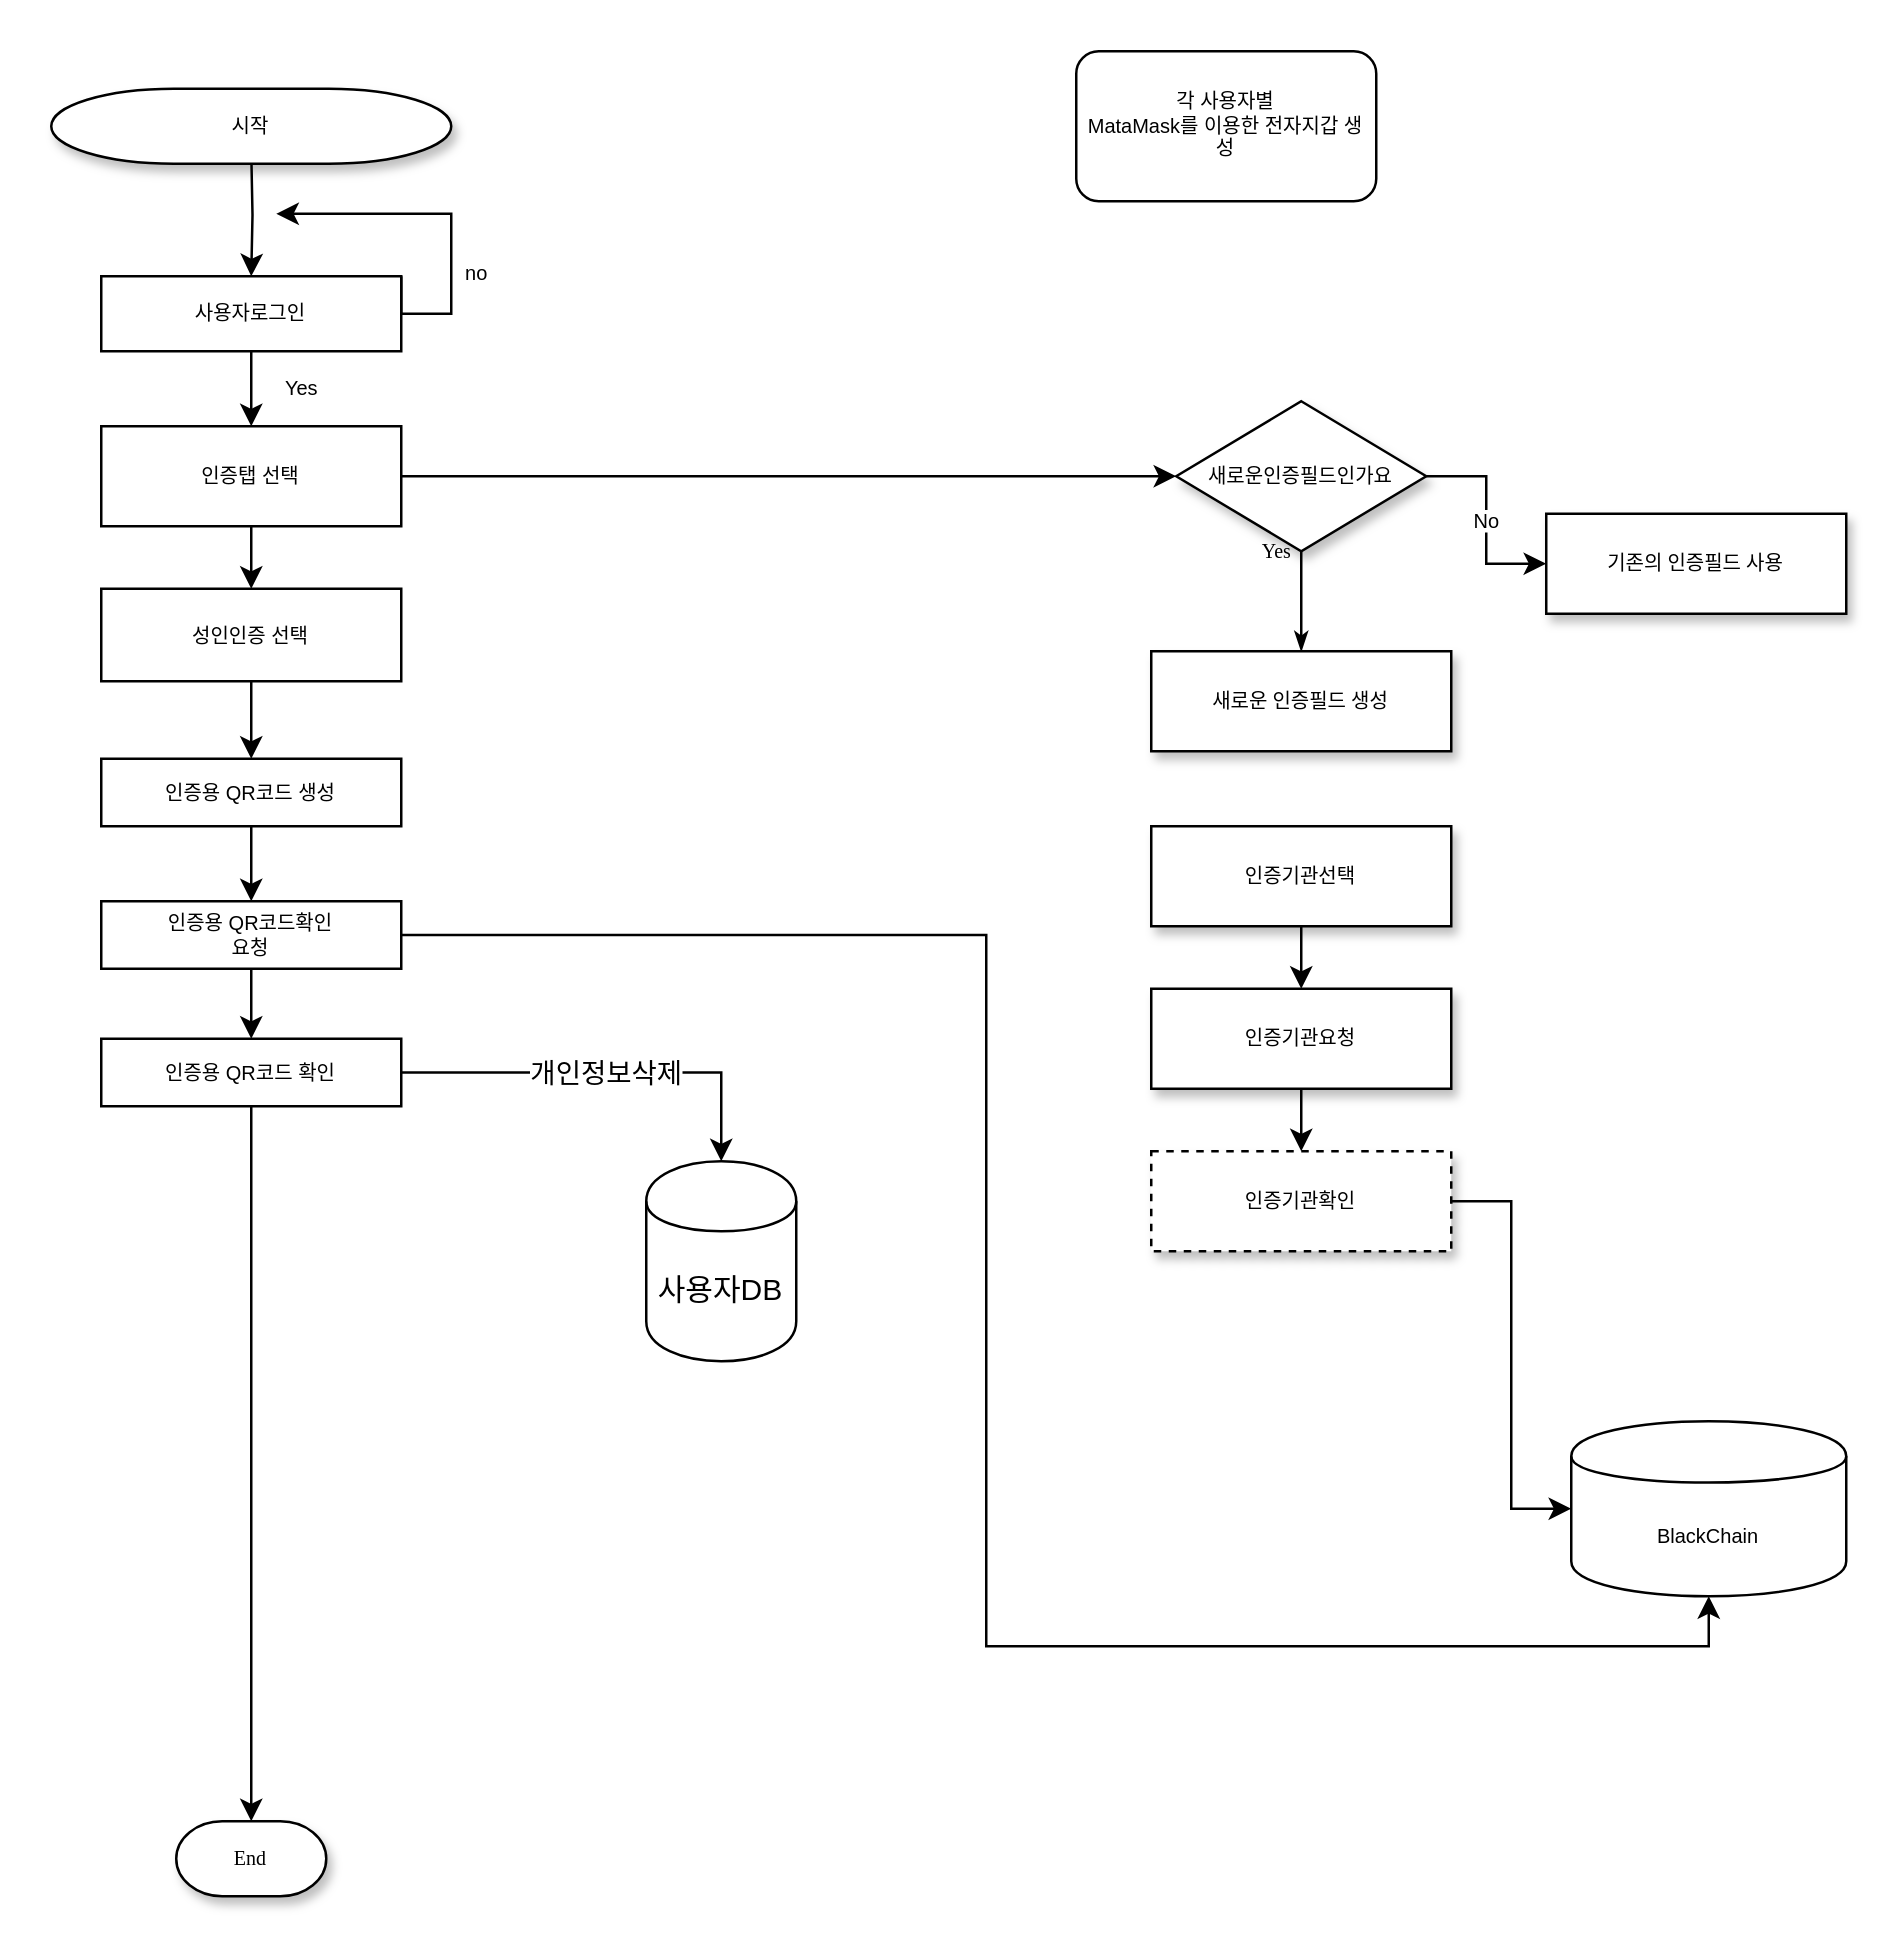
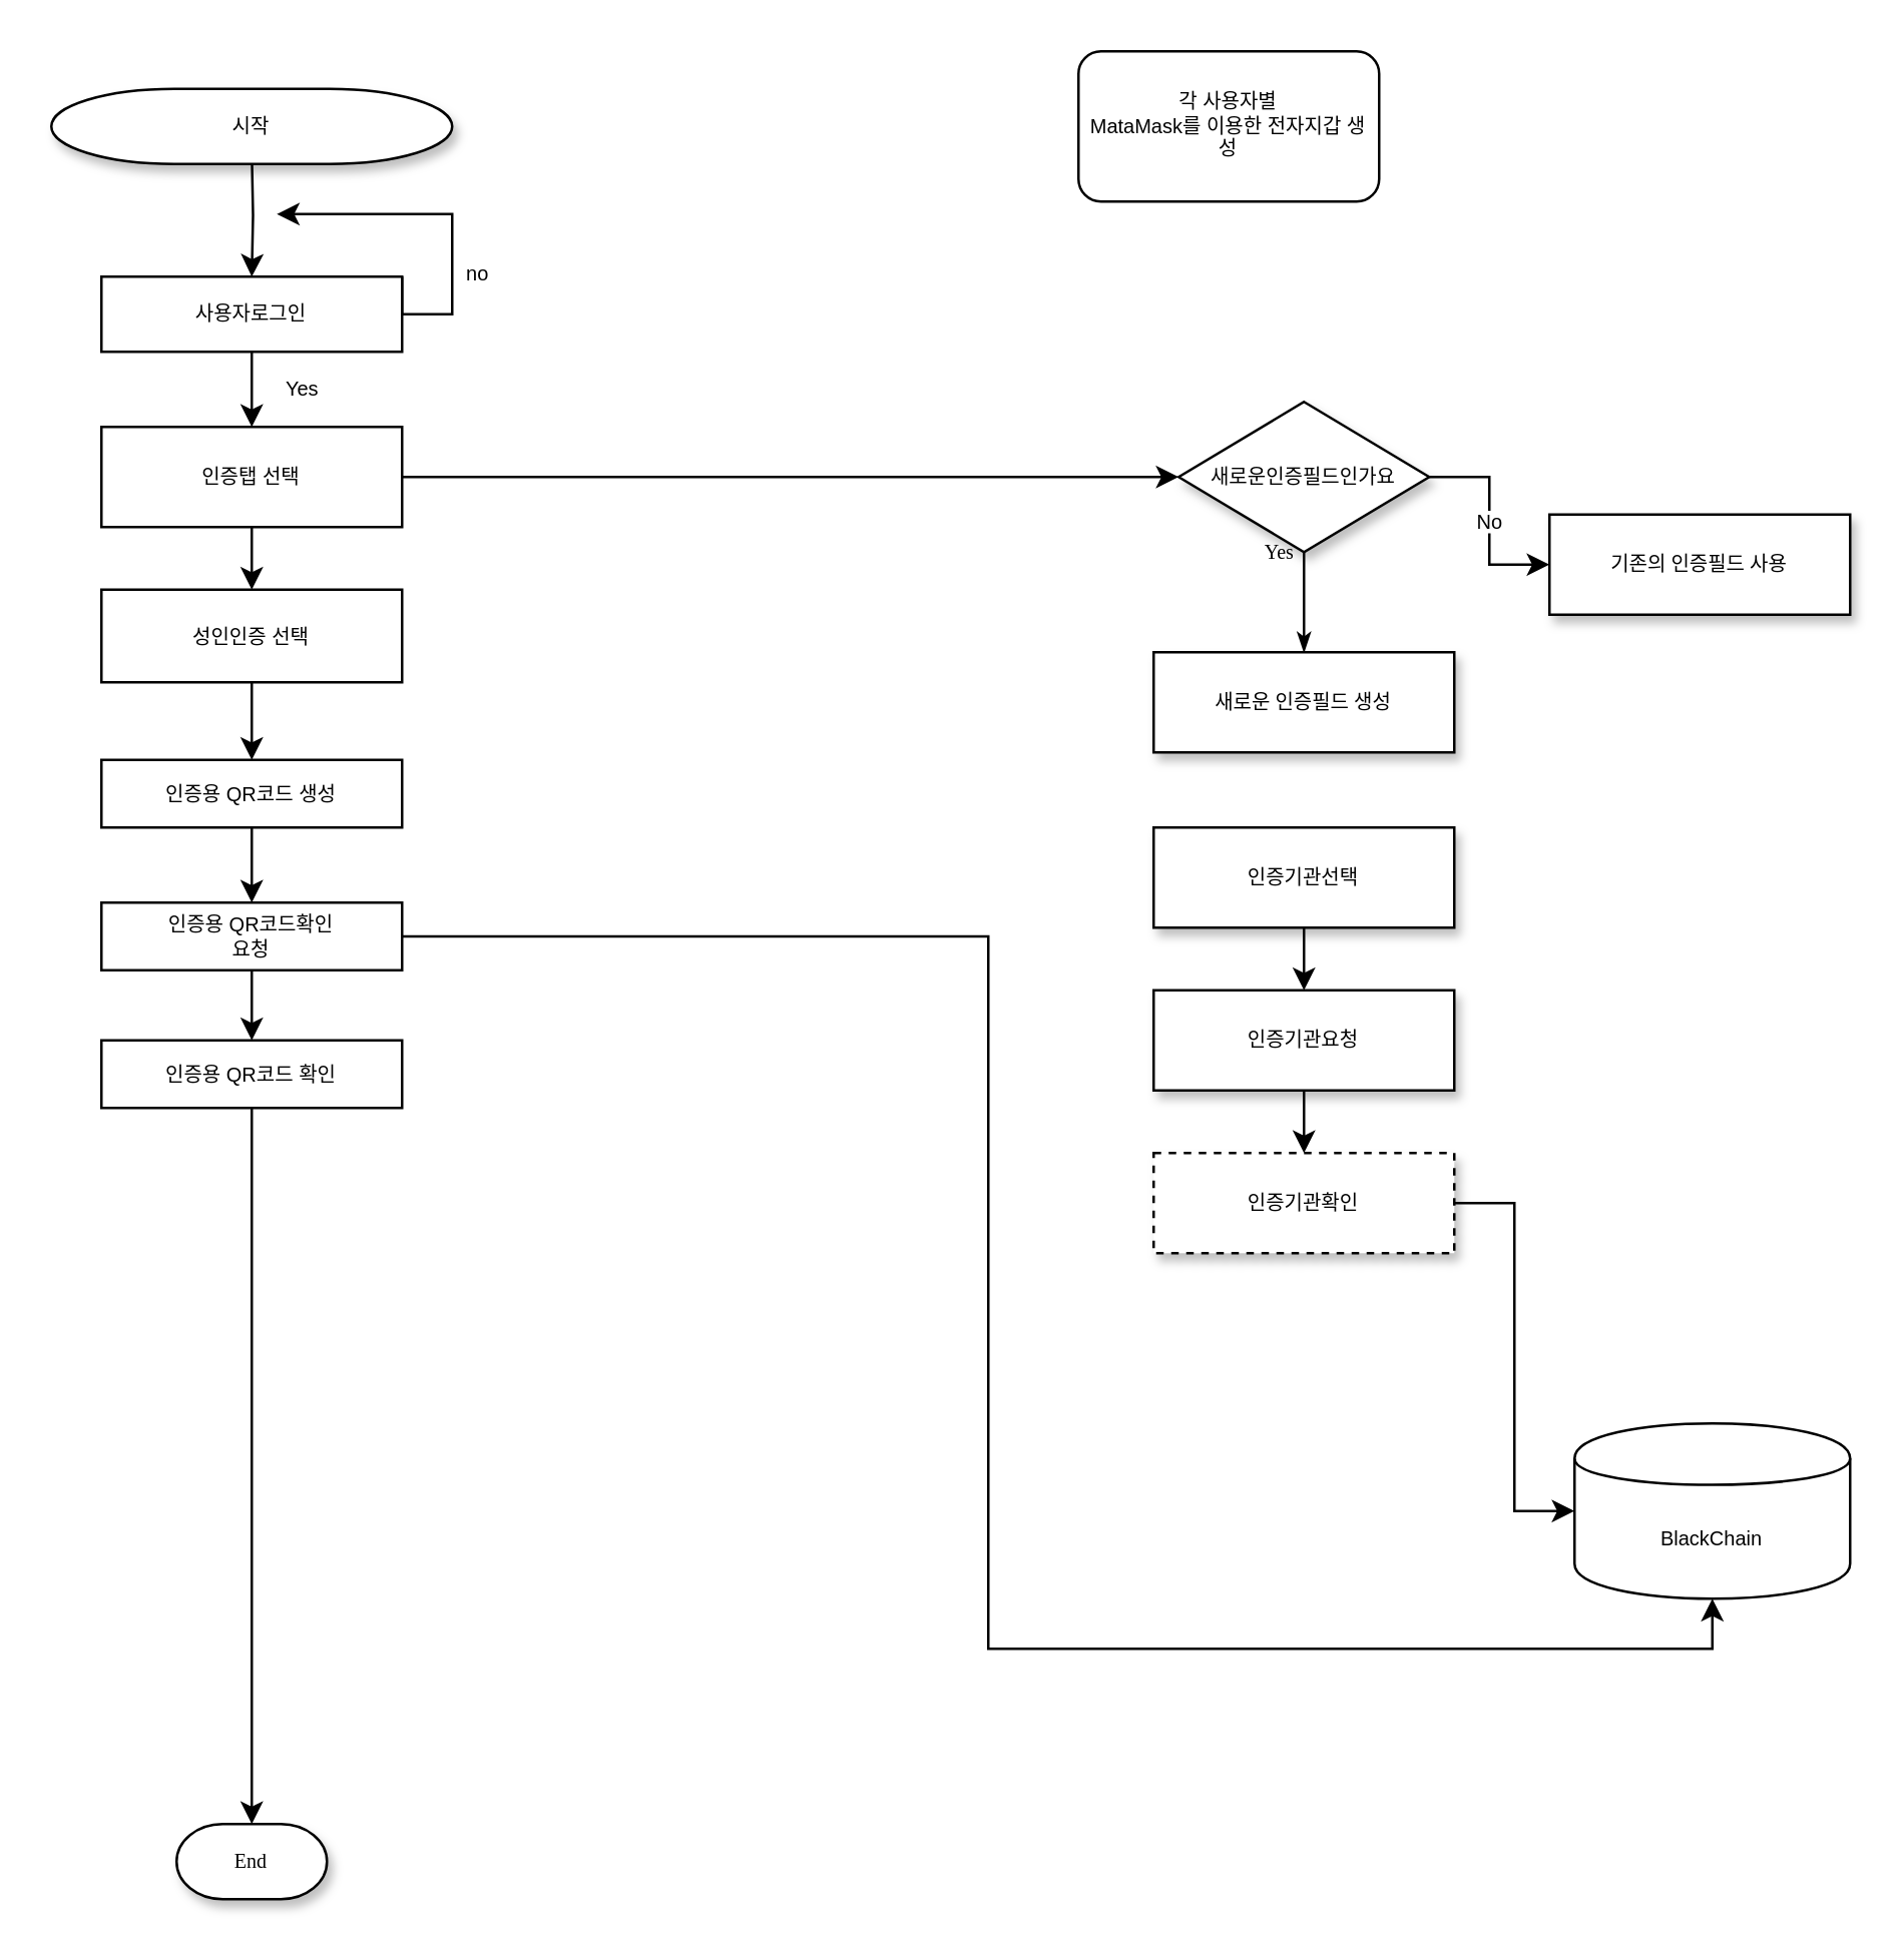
  <mxCell id="0" />
  <mxCell id="1" parent="0" />
  <mxCell id="2" value="Yes" style="edgeStyle=orthogonalEdgeStyle;rounded=0;html=1;labelBackgroundColor=none;startSize=5;endArrow=classicThin;endFill=1;endSize=5;jettySize=auto;orthogonalLoop=1;strokeWidth=1;fontFamily=Verdana;fontSize=8;spacing=3;" parent="1" source="4" target="5" edge="1"><mxGeometry x="-1" y="-10" relative="1" as="geometry"><mxPoint x="520" y="240" as="targetPoint" /><Array as="points" /><mxPoint as="offset" /></mxGeometry></mxCell>
  <mxCell id="3" value="No" style="edgeStyle=orthogonalEdgeStyle;rounded=0;orthogonalLoop=1;jettySize=auto;html=1;exitX=1;exitY=0.5;exitDx=0;exitDy=0;entryX=0;entryY=0.5;entryDx=0;entryDy=0;spacing=3;fontSize=8;" parent="1" source="4" target="27" edge="1"><mxGeometry relative="1" as="geometry" /></mxCell>
  <mxCell id="4" value="새로운인증필드인가요" style="rhombus;whiteSpace=wrap;html=1;rounded=0;shadow=1;labelBackgroundColor=none;strokeWidth=1;fontFamily=Verdana;fontSize=8;align=center;spacing=3;" parent="1" vertex="1"><mxGeometry x="470" y="160" width="100" height="60" as="geometry" /></mxCell>
  <mxCell id="5" value="새로운 인증필드 생성" style="whiteSpace=wrap;html=1;rounded=0;shadow=1;labelBackgroundColor=none;strokeWidth=1;fontFamily=Verdana;fontSize=8;align=center;spacing=3;" parent="1" vertex="1"><mxGeometry x="460" y="260" width="120" height="40" as="geometry" /></mxCell>
  <mxCell id="6" style="edgeStyle=orthogonalEdgeStyle;rounded=0;orthogonalLoop=1;jettySize=auto;html=1;exitX=0.5;exitY=1;exitDx=0;exitDy=0;entryX=0.5;entryY=0;entryDx=0;entryDy=0;spacing=3;fontSize=8;" parent="1" source="7" target="29" edge="1"><mxGeometry relative="1" as="geometry" /></mxCell>
  <mxCell id="7" value="인증기관선택" style="whiteSpace=wrap;html=1;rounded=0;shadow=1;labelBackgroundColor=none;strokeWidth=1;fontFamily=Verdana;fontSize=8;align=center;spacing=3;" parent="1" vertex="1"><mxGeometry x="460" y="330" width="120" height="40" as="geometry" /></mxCell>
  <mxCell id="8" value="End" style="strokeWidth=1;html=1;shape=mxgraph.flowchart.terminator;whiteSpace=wrap;rounded=0;shadow=1;labelBackgroundColor=none;fontFamily=Verdana;fontSize=8;align=center;" parent="1" vertex="1"><mxGeometry x="70" y="728" width="60" height="30" as="geometry" /></mxCell>
  <mxCell id="9" style="edgeStyle=orthogonalEdgeStyle;rounded=0;orthogonalLoop=1;jettySize=auto;html=1;exitX=0.5;exitY=1;exitDx=0;exitDy=0;entryX=0.5;entryY=0;entryDx=0;entryDy=0;spacing=3;fontSize=8;" parent="1" target="12" edge="1"><mxGeometry relative="1" as="geometry"><mxPoint x="100" y="130" as="targetPoint" /><mxPoint x="100" y="60" as="sourcePoint" /></mxGeometry></mxCell>
  <mxCell id="10" value="Yes" style="edgeStyle=orthogonalEdgeStyle;rounded=0;orthogonalLoop=1;jettySize=auto;html=1;exitX=0.5;exitY=1;exitDx=0;exitDy=0;entryX=0.5;entryY=0;entryDx=0;entryDy=0;spacing=3;fontSize=8;" parent="1" source="12" target="15" edge="1"><mxGeometry y="20" relative="1" as="geometry"><mxPoint x="100" y="220" as="targetPoint" /><mxPoint as="offset" /></mxGeometry></mxCell>
  <mxCell id="11" value="no" style="edgeStyle=orthogonalEdgeStyle;rounded=0;orthogonalLoop=1;jettySize=auto;html=1;exitX=1;exitY=0.5;exitDx=0;exitDy=0;spacing=3;fontSize=8;" parent="1" edge="1"><mxGeometry x="-0.29" y="-10" relative="1" as="geometry"><mxPoint x="110" y="85" as="targetPoint" /><mxPoint x="160" y="110" as="sourcePoint" /><Array as="points"><mxPoint x="180" y="125" /><mxPoint x="180" y="85" /></Array><mxPoint as="offset" /></mxGeometry></mxCell>
  <mxCell id="12" value="사용자로그인" style="rounded=0;whiteSpace=wrap;html=1;spacing=3;fontSize=8;" parent="1" vertex="1"><mxGeometry x="40" y="110" width="120" height="30" as="geometry" /></mxCell>
  <mxCell id="13" style="edgeStyle=orthogonalEdgeStyle;rounded=0;orthogonalLoop=1;jettySize=auto;html=1;spacing=3;fontSize=8;" parent="1" source="15" target="4" edge="1"><mxGeometry relative="1" as="geometry" /></mxCell>
  <mxCell id="14" style="edgeStyle=orthogonalEdgeStyle;rounded=0;orthogonalLoop=1;jettySize=auto;html=1;exitX=0.5;exitY=1;exitDx=0;exitDy=0;entryX=0.5;entryY=0;entryDx=0;entryDy=0;spacing=3;fontSize=8;" parent="1" source="15" target="18" edge="1"><mxGeometry relative="1" as="geometry" /></mxCell>
  <mxCell id="15" value="인증탭 선택" style="rounded=0;whiteSpace=wrap;html=1;spacing=3;fontSize=8;" parent="1" vertex="1"><mxGeometry x="40" y="170" width="120" height="40" as="geometry" /></mxCell>
  <mxCell id="16" style="edgeStyle=orthogonalEdgeStyle;rounded=0;orthogonalLoop=1;jettySize=auto;html=1;exitX=0.5;exitY=1;exitDx=0;exitDy=0;spacing=3;fontSize=8;" parent="1" source="15" target="15" edge="1"><mxGeometry relative="1" as="geometry" /></mxCell>
  <mxCell id="17" style="edgeStyle=orthogonalEdgeStyle;rounded=0;orthogonalLoop=1;jettySize=auto;html=1;exitX=0.5;exitY=1;exitDx=0;exitDy=0;entryX=0.5;entryY=0;entryDx=0;entryDy=0;spacing=3;fontSize=8;" parent="1" source="18" target="20" edge="1"><mxGeometry relative="1" as="geometry"><mxPoint x="100" y="310" as="targetPoint" /></mxGeometry></mxCell>
  <mxCell id="18" value="성인인증 선택" style="rounded=0;whiteSpace=wrap;html=1;spacing=3;fontSize=8;" parent="1" vertex="1"><mxGeometry x="40" y="235" width="120" height="37" as="geometry" /></mxCell>
  <mxCell id="19" value="" style="edgeStyle=orthogonalEdgeStyle;rounded=0;orthogonalLoop=1;jettySize=auto;html=1;" parent="1" source="20" target="22" edge="1"><mxGeometry relative="1" as="geometry" /></mxCell>
  <mxCell id="20" value="인증용 QR코드 생성" style="rounded=0;whiteSpace=wrap;html=1;spacing=6;fontSize=8;" parent="1" vertex="1"><mxGeometry x="40" y="303" width="120" height="27" as="geometry" /></mxCell>
  <mxCell id="21" value="" style="edgeStyle=orthogonalEdgeStyle;rounded=0;orthogonalLoop=1;jettySize=auto;html=1;" parent="1" source="22" target="26" edge="1"><mxGeometry relative="1" as="geometry" /></mxCell>
  <mxCell id="22" value="인증용 QR코드확인 &lt;br&gt;요청" style="rounded=0;whiteSpace=wrap;html=1;spacing=6;fontSize=8;" parent="1" vertex="1"><mxGeometry x="40" y="360" width="120" height="27" as="geometry" /></mxCell>
  <mxCell id="23" value="" style="edgeStyle=orthogonalEdgeStyle;rounded=0;orthogonalLoop=1;jettySize=auto;html=1;entryX=0.5;entryY=0;entryDx=0;entryDy=0;entryPerimeter=0;" parent="1" source="26" target="8" edge="1"><mxGeometry relative="1" as="geometry"><mxPoint x="100" y="473" as="targetPoint" /></mxGeometry></mxCell>
  <mxCell id="24" style="edgeStyle=orthogonalEdgeStyle;rounded=0;orthogonalLoop=1;jettySize=auto;html=1;entryX=0.5;entryY=1;entryDx=0;entryDy=0;exitX=1;exitY=0.5;exitDx=0;exitDy=0;" parent="1" source="22" target="33" edge="1"><mxGeometry relative="1" as="geometry" /></mxCell>
- <mxCell id="25" value="개인정보삭제" style="edgeStyle=orthogonalEdgeStyle;rounded=0;orthogonalLoop=1;jettySize=auto;html=1;" parent="1" source="26" target="35" edge="1"><mxGeometry relative="1" as="geometry" /></mxCell>
  <mxCell id="26" value="인증용 QR코드 확인" style="rounded=0;whiteSpace=wrap;html=1;spacing=6;fontSize=8;" parent="1" vertex="1"><mxGeometry x="40" y="415" width="120" height="27" as="geometry" /></mxCell>
  <mxCell id="27" value="기존의 인증필드 사용" style="whiteSpace=wrap;html=1;rounded=0;shadow=1;labelBackgroundColor=none;strokeWidth=1;fontFamily=Verdana;fontSize=8;align=center;spacing=3;" parent="1" vertex="1"><mxGeometry x="618" y="205" width="120" height="40" as="geometry" /></mxCell>
  <mxCell id="28" style="edgeStyle=orthogonalEdgeStyle;rounded=0;orthogonalLoop=1;jettySize=auto;html=1;exitX=0.5;exitY=1;exitDx=0;exitDy=0;spacing=3;fontSize=8;" parent="1" source="29" target="31" edge="1"><mxGeometry relative="1" as="geometry" /></mxCell>
  <mxCell id="29" value="인증기관요청" style="whiteSpace=wrap;html=1;rounded=0;shadow=1;labelBackgroundColor=none;strokeWidth=1;fontFamily=Verdana;fontSize=8;align=center;spacing=3;" parent="1" vertex="1"><mxGeometry x="460" y="395" width="120" height="40" as="geometry" /></mxCell>
  <mxCell id="30" style="edgeStyle=orthogonalEdgeStyle;rounded=0;orthogonalLoop=1;jettySize=auto;html=1;entryX=0;entryY=0.5;entryDx=0;entryDy=0;spacing=3;fontSize=8;" parent="1" source="31" target="33" edge="1"><mxGeometry relative="1" as="geometry" /></mxCell>
  <mxCell id="31" value="인증기관확인" style="whiteSpace=wrap;html=1;rounded=0;shadow=1;labelBackgroundColor=none;strokeWidth=1;fontFamily=Verdana;fontSize=8;align=center;spacing=3;dashed=1;" parent="1" vertex="1"><mxGeometry x="460" y="460" width="120" height="40" as="geometry" /></mxCell>
  <mxCell id="32" value="각 사용자별&lt;br style=&quot;font-size: 8px;&quot;&gt;MataMask를 이용한 전자지갑 생성" style="rounded=1;whiteSpace=wrap;html=1;spacing=3;fontSize=8;" parent="1" vertex="1"><mxGeometry x="430" y="20" width="120" height="60" as="geometry" /></mxCell>
  <mxCell id="33" value="BlackChain" style="shape=cylinder;whiteSpace=wrap;html=1;boundedLbl=1;backgroundOutline=1;spacing=3;fontSize=8;" parent="1" vertex="1"><mxGeometry x="628" y="568" width="110" height="70" as="geometry" /></mxCell>
  <mxCell id="34" value="시작" style="strokeWidth=1;html=1;shape=mxgraph.flowchart.terminator;whiteSpace=wrap;rounded=0;shadow=1;labelBackgroundColor=none;fontFamily=Verdana;fontSize=8;align=center;" parent="1" vertex="1"><mxGeometry x="20" y="35" width="160" height="30" as="geometry" /></mxCell>
- <mxCell id="35" value="사용자DB" style="shape=cylinder;whiteSpace=wrap;html=1;boundedLbl=1;backgroundOutline=1;" parent="1" vertex="1"><mxGeometry x="258" y="464" width="60" height="80" as="geometry" /></mxCell>
